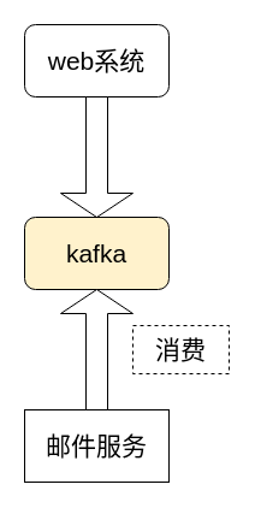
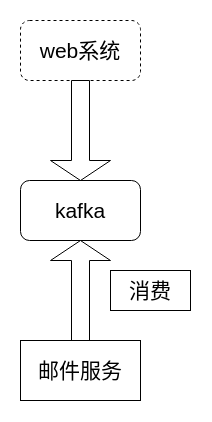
  <mxCell id="0" />
  <mxCell id="1" parent="0" />
- <mxCell id="2" value="web系统" style="rounded=1;whiteSpace=wrap;html=1;fontSize=21;" vertex="1" parent="1"><mxGeometry x="20" y="20" width="120" height="60" as="geometry" /></mxCell>
+ <mxCell id="2" value="web系统" style="rounded=1;whiteSpace=wrap;html=1;fontSize=21;dashed=1;" vertex="1" parent="1"><mxGeometry x="20" y="20" width="120" height="60" as="geometry" /></mxCell>
  <mxCell id="3" value="" style="shape=singleArrow;direction=south;whiteSpace=wrap;html=1;fontSize=21;" vertex="1" parent="1"><mxGeometry x="50" y="80" width="60" height="100" as="geometry" /></mxCell>
- <mxCell id="4" value="kafka" style="rounded=1;whiteSpace=wrap;html=1;fontSize=21;fillColor=#fff2cc;" vertex="1" parent="1"><mxGeometry x="20" y="180" width="120" height="60" as="geometry" /></mxCell>
+ <mxCell id="4" value="kafka" style="rounded=1;whiteSpace=wrap;html=1;fontSize=21;" vertex="1" parent="1"><mxGeometry x="20" y="180" width="120" height="60" as="geometry" /></mxCell>
  <mxCell id="5" value="" style="shape=singleArrow;direction=north;whiteSpace=wrap;html=1;fontSize=21;" vertex="1" parent="1"><mxGeometry x="50" y="240" width="60" height="100" as="geometry" /></mxCell>
- <mxCell id="6" value="消费" style="whiteSpace=wrap;html=1;fontSize=21;dashed=1;" vertex="1" parent="1"><mxGeometry x="110" y="270" width="80" height="40" as="geometry" /></mxCell>
+ <mxCell id="6" value="消费" style="whiteSpace=wrap;html=1;fontSize=21;" vertex="1" parent="1"><mxGeometry x="110" y="270" width="80" height="40" as="geometry" /></mxCell>
  <mxCell id="7" value="邮件服务" style="whiteSpace=wrap;html=1;fontSize=21;rounded=0;" vertex="1" parent="1"><mxGeometry x="20" y="340" width="120" height="60" as="geometry" /></mxCell>
